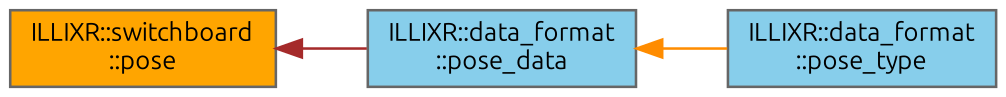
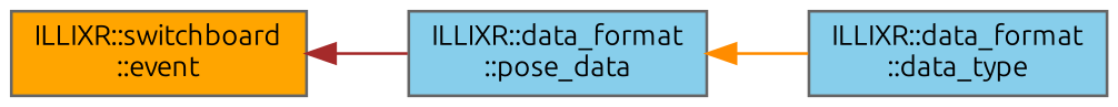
  digraph {
    fontname=Ubuntu
    rankdir=LR
    node [color=gray40 fillcolor=skyblue fontname=Ubuntu fontsize=10 shape=box style=filled]
    edge [dir=back fontname=Ubuntu fontsize=10 labelfontname=Helvetica labelfontsize=10 style=solid]
-   n1 [fontcolor=black height=0.2 label="ILLIXR::data_format\l::pose_type" width=0.4]
-   n2 [fillcolor=orange height=0.2 label="ILLIXR::switchboard\l::pose" width=0.4]
+   n1 [fontcolor=black height=0.2 label="ILLIXR::data_format\l::data_type" width=0.4]
+   n2 [fillcolor=orange height=0.2 label="ILLIXR::switchboard\l::event" width=0.4]
    n3 [height=0.2 label="ILLIXR::data_format\l::pose_data" width=0.4]
    n2 -> n3 [color=brown]
    n3 -> n1 [color=darkorange]
  }
